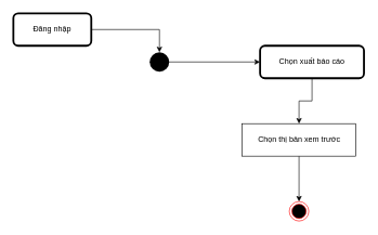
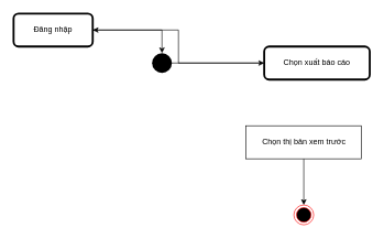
  <mxCell id="0" />
  <mxCell id="1" parent="0" />
  <mxCell id="2" style="edgeStyle=orthogonalEdgeStyle;rounded=0;orthogonalLoop=1;jettySize=auto;html=1;entryX=0;entryY=0.5;entryDx=0;entryDy=0;" edge="1" parent="1" source="3" target="5"><mxGeometry relative="1" as="geometry" /></mxCell>
  <mxCell id="3" value="" style="ellipse;fillColor=#000000;strokeColor=none;" vertex="1" parent="1"><mxGeometry x="230" y="80" width="30" height="30" as="geometry" /></mxCell>
- <mxCell id="4" style="edgeStyle=orthogonalEdgeStyle;rounded=0;orthogonalLoop=1;jettySize=auto;html=1;entryX=0.5;entryY=0;entryDx=0;entryDy=0;" edge="1" parent="1" source="5" target="7"><mxGeometry relative="1" as="geometry" /></mxCell>
+ <mxCell id="4" style="edgeStyle=orthogonalEdgeStyle;rounded=0;orthogonalLoop=1;jettySize=auto;html=1;" edge="1" parent="1" source="5" target="10"><mxGeometry relative="1" as="geometry" /></mxCell>
  <mxCell id="5" value="Chọn xuất báo cáo" style="shape=ext;rounded=1;html=1;whiteSpace=wrap;strokeWidth=3;" vertex="1" parent="1"><mxGeometry x="400" y="70" width="160" height="50" as="geometry" /></mxCell>
  <mxCell id="6" style="edgeStyle=orthogonalEdgeStyle;rounded=0;orthogonalLoop=1;jettySize=auto;html=1;entryX=0.5;entryY=0;entryDx=0;entryDy=0;" edge="1" parent="1" source="7" target="8"><mxGeometry relative="1" as="geometry" /></mxCell>
  <mxCell id="7" value="Chọn thị bản xem trước" style="html=1;dashed=0;whitespace=wrap;" vertex="1" parent="1"><mxGeometry x="372.5" y="190" width="175" height="50" as="geometry" /></mxCell>
  <mxCell id="8" value="" style="ellipse;html=1;shape=endState;fillColor=#000000;strokeColor=#ff0000;" vertex="1" parent="1"><mxGeometry x="445" y="310" width="30" height="30" as="geometry" /></mxCell>
  <mxCell id="9" style="edgeStyle=orthogonalEdgeStyle;rounded=0;orthogonalLoop=1;jettySize=auto;html=1;entryX=0.5;entryY=0;entryDx=0;entryDy=0;" edge="1" parent="1" source="10" target="3"><mxGeometry relative="1" as="geometry" /></mxCell>
  <mxCell id="10" value="Đăng nhập" style="shape=ext;rounded=1;html=1;whiteSpace=wrap;strokeWidth=3;" vertex="1" parent="1"><mxGeometry x="20" y="20" width="120" height="50" as="geometry" /></mxCell>
